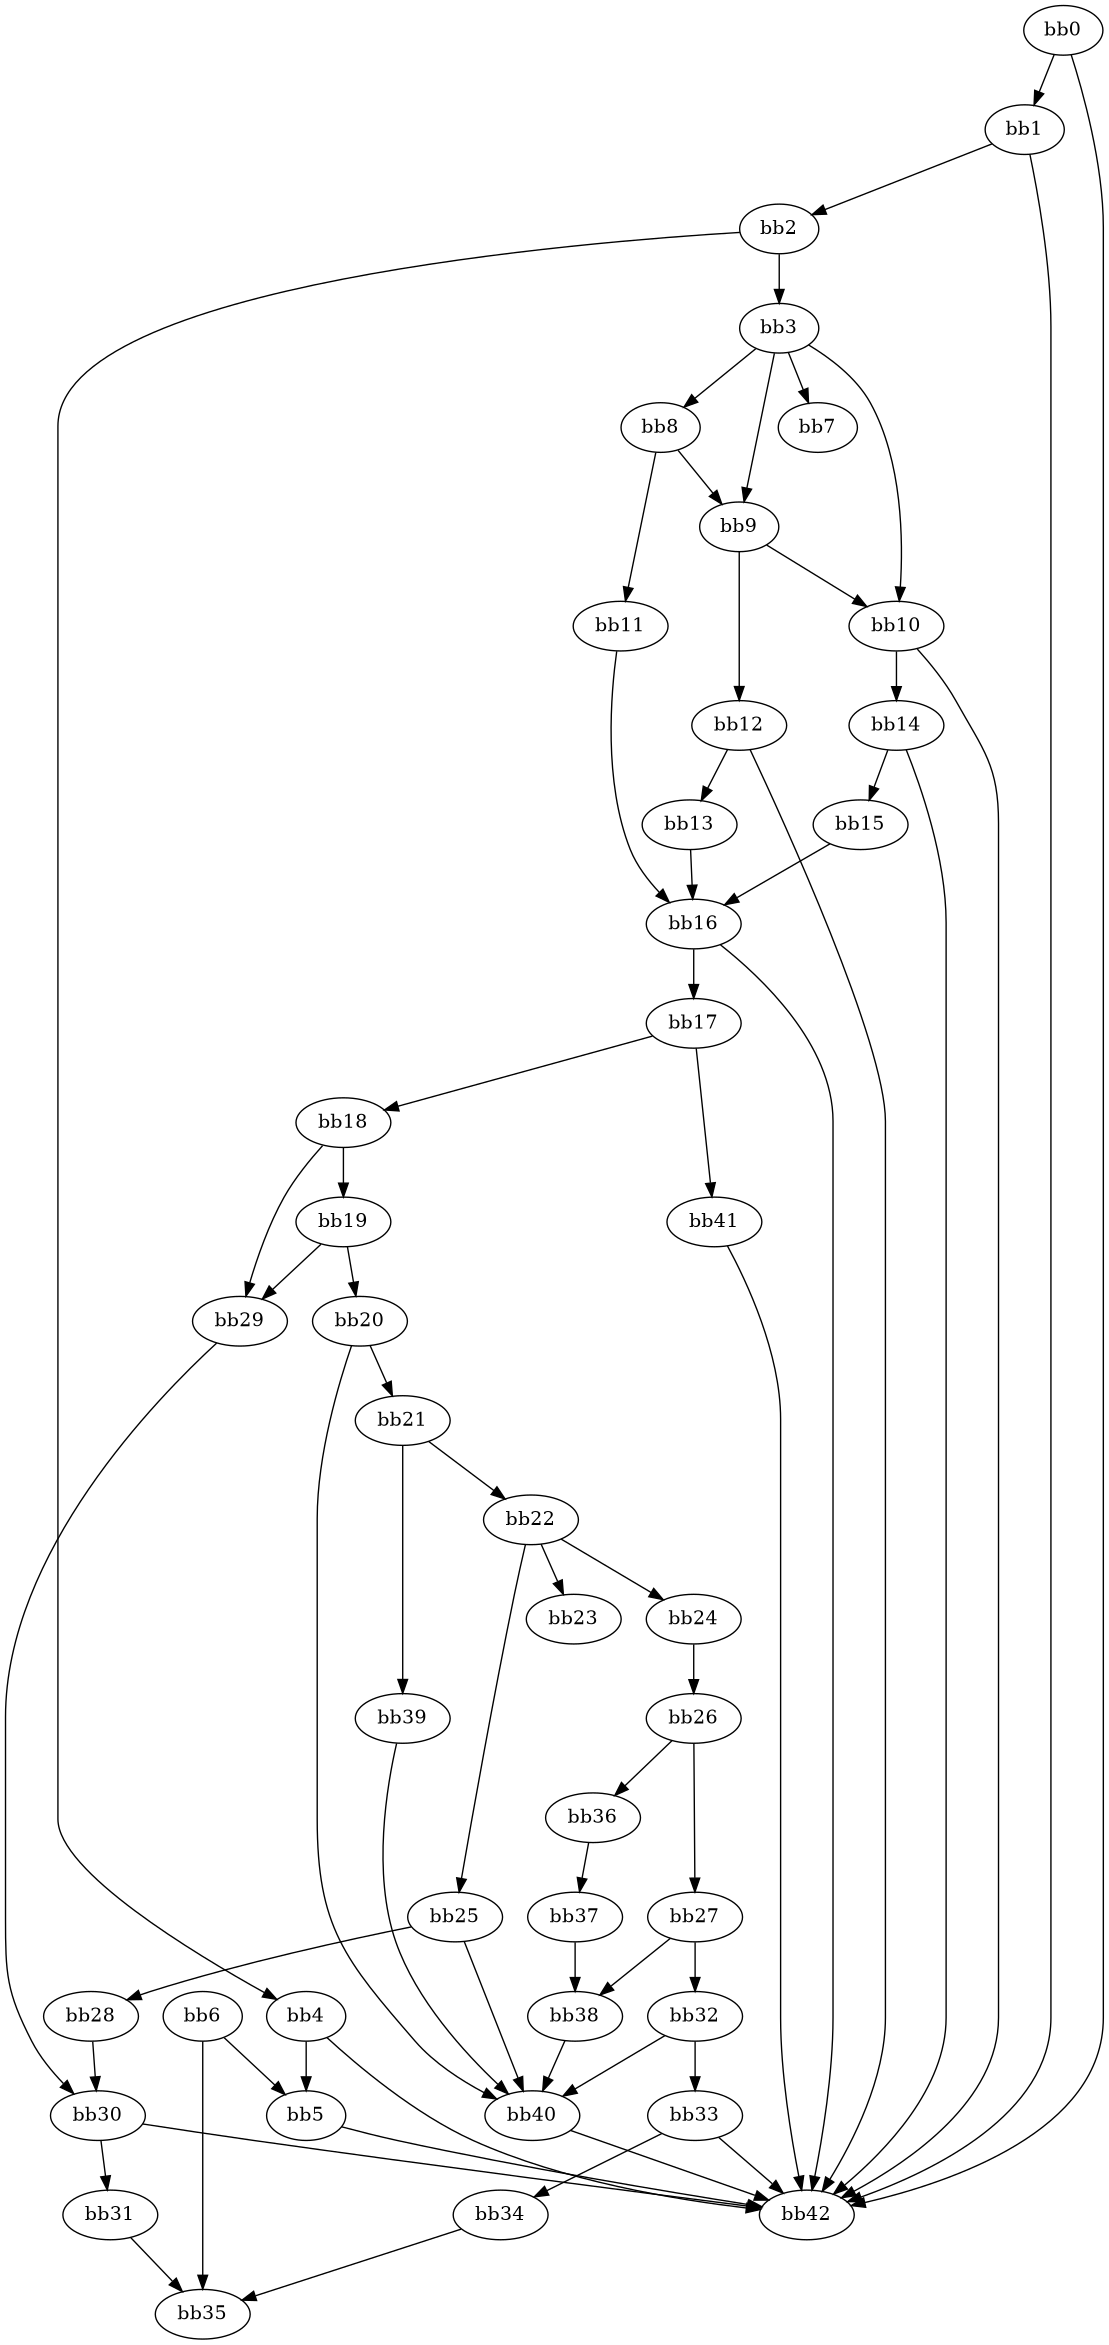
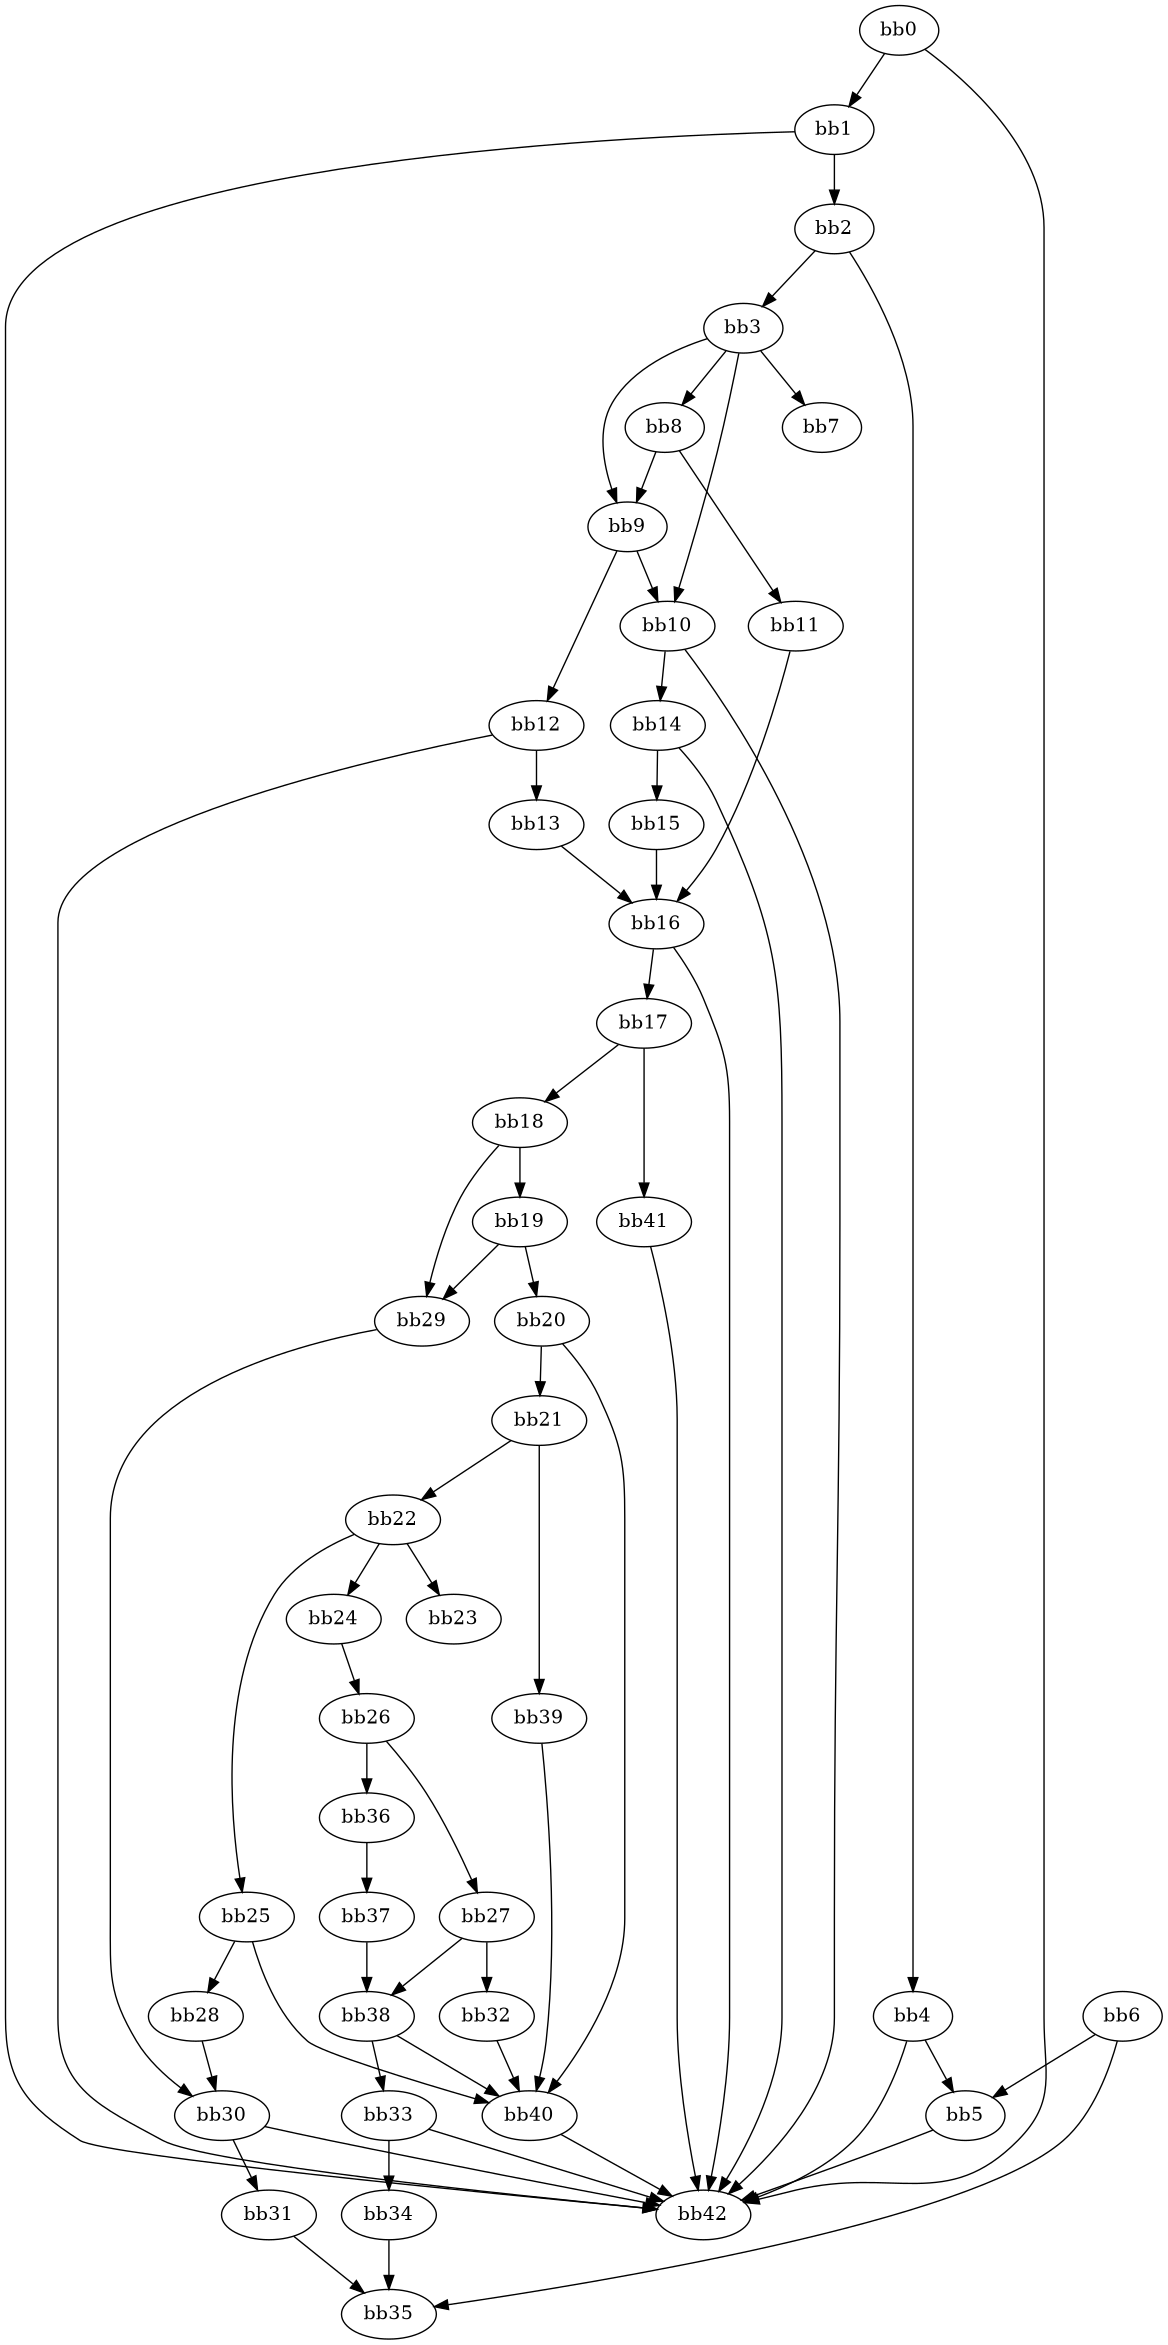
  digraph {
    n1 [label="bb0\l"]
    n2 [label="bb1\l"]
    n3 [label="bb42\l"]
    n4 [label="bb2\l"]
    n5 [label="bb3\l"]
    n6 [label="bb4\l"]
    n7 [label="bb7\l"]
    n8 [label="bb8\l"]
    n9 [label="bb9\l"]
    n10 [label="bb10\l"]
    n11 [label="bb5\l"]
    n12 [label="bb11\l"]
    n13 [label="bb12\l"]
    n14 [label="bb14\l"]
    n15 [label="bb6\l"]
    n16 [label="bb35\l"]
    n17 [label="bb16\l"]
    n18 [label="bb13\l"]
    n19 [label="bb15\l"]
    n20 [label="bb17\l"]
    n21 [label="bb18\l"]
    n22 [label="bb41\l"]
    n23 [label="bb19\l"]
    n24 [label="bb29\l"]
    n25 [label="bb20\l"]
    n26 [label="bb30\l"]
    n27 [label="bb21\l"]
    n28 [label="bb40\l"]
    n29 [label="bb22\l"]
    n30 [label="bb39\l"]
    n31 [label="bb23\l"]
    n32 [label="bb24\l"]
    n33 [label="bb25\l"]
    n34 [label="bb26\l"]
    n35 [label="bb28\l"]
    n36 [label="bb27\l"]
    n37 [label="bb36\l"]
    n38 [label="bb32\l"]
    n39 [label="bb38\l"]
    n40 [label="bb37\l"]
    n41 [label="bb33\l"]
    n42 [label="bb31\l"]
    n43 [label="bb34\l"]
    n1 -> n2
    n1 -> n3
    n2 -> n3
    n2 -> n4
    n4 -> n5
    n4 -> n6
    n5 -> n7
    n5 -> n8
    n5 -> n9
    n5 -> n10
    n6 -> n3
    n6 -> n11
    n8 -> n9
    n8 -> n12
    n9 -> n10
    n9 -> n13
    n10 -> n3
    n10 -> n14
    n11 -> n3
    n12 -> n17
    n13 -> n3
    n13 -> n18
    n14 -> n3
    n14 -> n19
    n15 -> n11
    n15 -> n16
    n17 -> n3
    n17 -> n20
    n18 -> n17
    n19 -> n17
    n20 -> n21
    n20 -> n22
    n21 -> n23
    n21 -> n24
    n22 -> n3
    n23 -> n24
    n23 -> n25
    n24 -> n26
    n25 -> n27
    n25 -> n28
    n26 -> n3
    n26 -> n42
    n27 -> n29
    n27 -> n30
    n28 -> n3
    n29 -> n31
    n29 -> n32
    n29 -> n33
    n30 -> n28
    n32 -> n34
    n33 -> n28
    n33 -> n35
    n34 -> n36
    n34 -> n37
    n35 -> n26
    n36 -> n38
    n36 -> n39
    n37 -> n40
    n38 -> n28
-   n38 -> n41
+   n39 -> n41
    n39 -> n28
    n40 -> n39
    n41 -> n3
    n41 -> n43
    n42 -> n16
    n43 -> n16
  }
